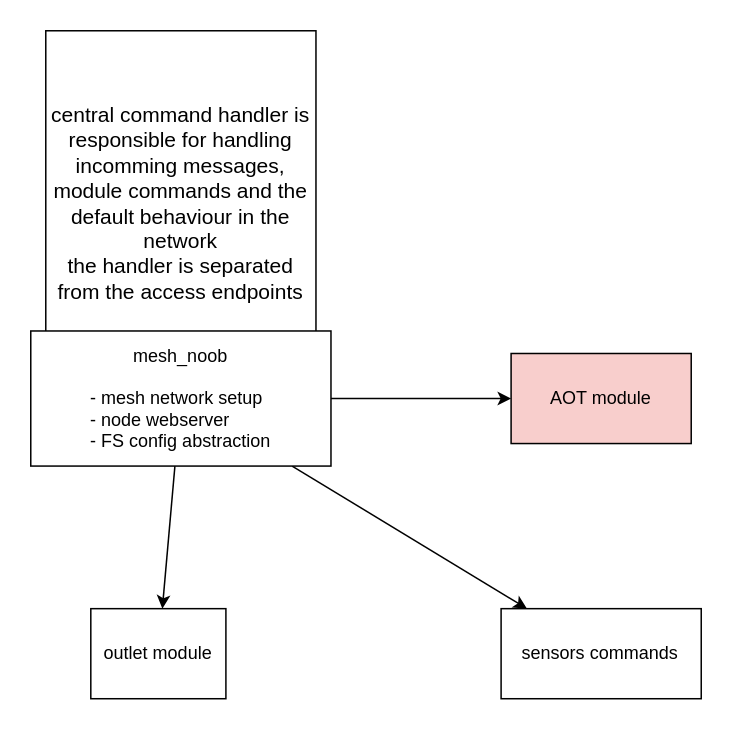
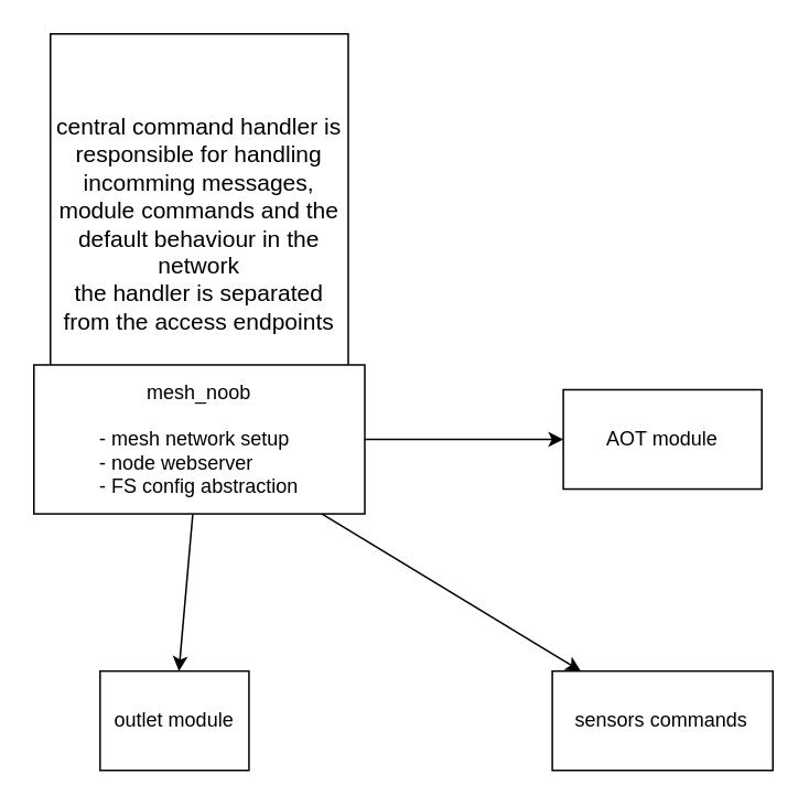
  <mxCell id="0" />
  <mxCell id="1" parent="0" />
  <mxCell id="2" value="&lt;div style=&quot;font-size: 14px&quot;&gt;&lt;span&gt;&lt;font style=&quot;font-size: 14px&quot;&gt;central command handler is responsible for handling incomming messages, module commands and the default behaviour in the network&lt;/font&gt;&lt;/span&gt;&lt;/div&gt;&lt;div style=&quot;font-size: 14px&quot;&gt;&lt;span&gt;&lt;font style=&quot;font-size: 14px&quot;&gt;the handler is separated from the access endpoints&lt;/font&gt;&lt;/span&gt;&lt;/div&gt;&lt;div style=&quot;text-align: justify&quot;&gt;&lt;/div&gt;" style="rounded=0;whiteSpace=wrap;html=1;" vertex="1" parent="1"><mxGeometry x="30" y="20" width="180" height="230" as="geometry" /></mxCell>
  <mxCell id="3" value="" style="edgeStyle=none;html=1;" parent="1" source="6" target="7" edge="1"><mxGeometry relative="1" as="geometry" /></mxCell>
  <mxCell id="4" value="" style="edgeStyle=none;html=1;" parent="1" source="6" target="8" edge="1"><mxGeometry relative="1" as="geometry" /></mxCell>
  <mxCell id="5" value="" style="edgeStyle=none;html=1;" parent="1" source="6" target="9" edge="1"><mxGeometry relative="1" as="geometry" /></mxCell>
  <mxCell id="6" value="mesh_noob&lt;br&gt;&lt;br&gt;&lt;div style=&quot;text-align: left&quot;&gt;- mesh network setup&lt;/div&gt;&lt;div style=&quot;text-align: left&quot;&gt;- node webserver&lt;/div&gt;&lt;div style=&quot;text-align: left&quot;&gt;- FS config abstraction&lt;/div&gt;" style="rounded=0;whiteSpace=wrap;html=1;" parent="1" vertex="1"><mxGeometry x="20" y="220" width="200" height="90" as="geometry" /></mxCell>
- <mxCell id="7" value="AOT module" style="whiteSpace=wrap;html=1;rounded=0;fillColor=#f8cecc;" parent="1" vertex="1"><mxGeometry x="340" y="235" width="120" height="60" as="geometry" /></mxCell>
+ <mxCell id="7" value="AOT module" style="whiteSpace=wrap;html=1;rounded=0;" parent="1" vertex="1"><mxGeometry x="340" y="235" width="120" height="60" as="geometry" /></mxCell>
  <mxCell id="8" value="outlet module" style="whiteSpace=wrap;html=1;rounded=0;" parent="1" vertex="1"><mxGeometry x="60" y="405" width="90" height="60" as="geometry" /></mxCell>
  <mxCell id="9" value="sensors commands" style="rounded=0;whiteSpace=wrap;html=1;" parent="1" vertex="1"><mxGeometry x="333.34" y="405" width="133.33" height="60" as="geometry" /></mxCell>
